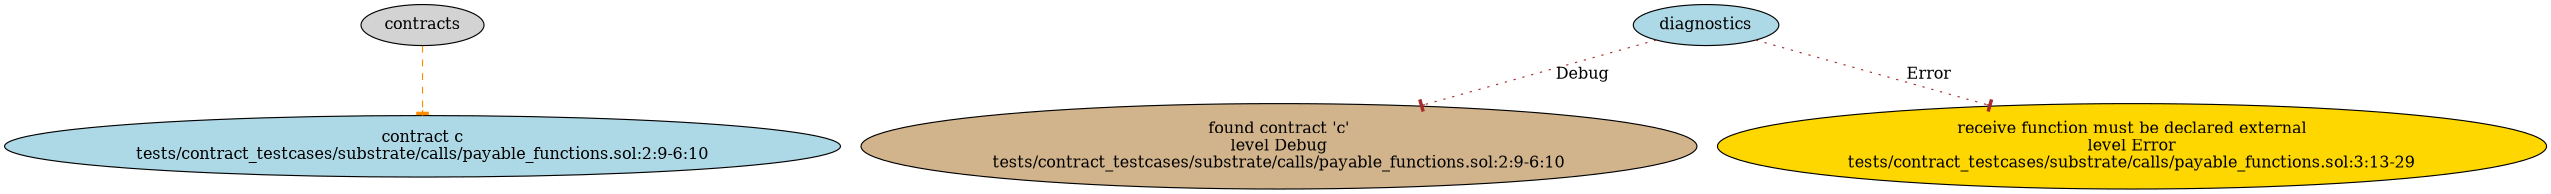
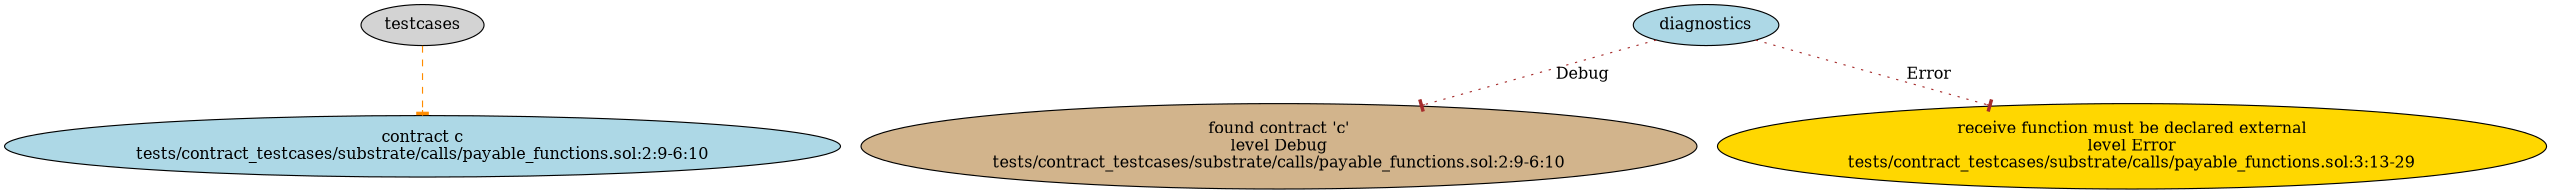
  strict digraph {
    node [style=filled fillcolor=lightblue]
    edge [color=brown style=dotted arrowhead=tee]
    n1 [label="contract c\ntests/contract_testcases/substrate/calls/payable_functions.sol:2:9-6:10"]
    n2 [label="found contract 'c'\nlevel Debug\ntests/contract_testcases/substrate/calls/payable_functions.sol:2:9-6:10" fillcolor=tan]
    n3 [label="receive function must be declared external\nlevel Error\ntests/contract_testcases/substrate/calls/payable_functions.sol:3:13-29" fillcolor=gold]
-   contracts [fillcolor=lightgrey]
+   contracts [fillcolor=lightgrey label=testcases]
    diagnostics
    contracts -> n1 [color=darkorange style=dashed]
    diagnostics -> n2 [label=Debug]
    diagnostics -> n3 [label=Error]
  }
